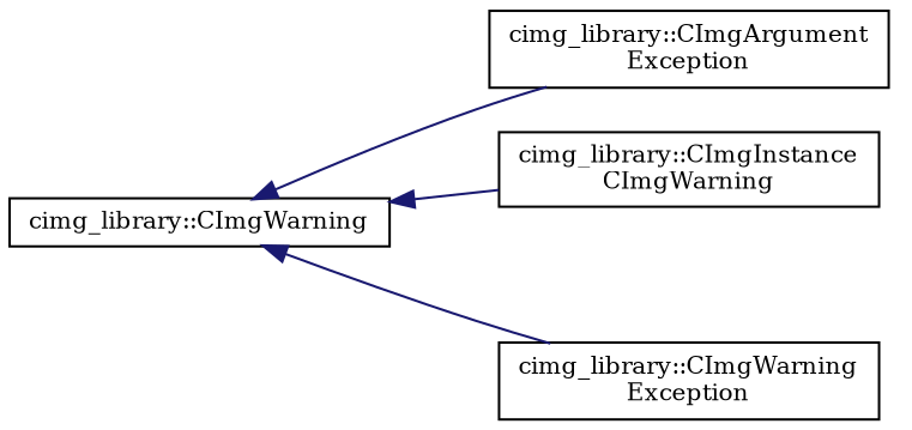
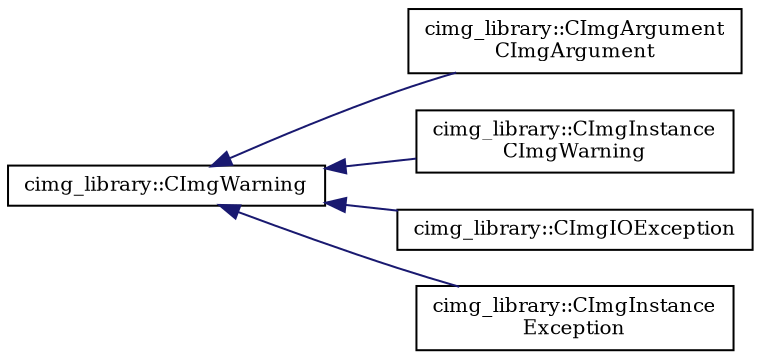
  digraph {
    fontname="DejaVu Serif"
    rankdir=LR
    node [color=black fillcolor=white fontname="DejaVu Serif" fontsize=10 shape=record style=filled]
    edge [color=midnightblue dir=back fontname="DejaVu Serif" fontsize=10 labelfontname=Helvetica labelfontsize=10 style=solid]
    n1 [height=0.2 label="cimg_library::CImgWarning" width=0.4]
-   n2 [height=0.2 label="cimg_library::CImgArgument\lException" width=0.4]
+   n2 [height=0.2 label="cimg_library::CImgArgument\lCImgArgument" width=0.4]
    n3 [height=0.2 label="cimg_library::CImgInstance\lCImgWarning" width=0.4]
-   n5 [height=0.2 label="cimg_library::CImgWarning\lException" width=0.4]
+   n4 [height=0.2 label="cimg_library::CImgIOException" width=0.4]
+   n5 [height=0.2 label="cimg_library::CImgInstance\lException" width=0.4]
    n1 -> n2
    n1 -> n3
+   n1 -> n4
    n1 -> n5
  }
